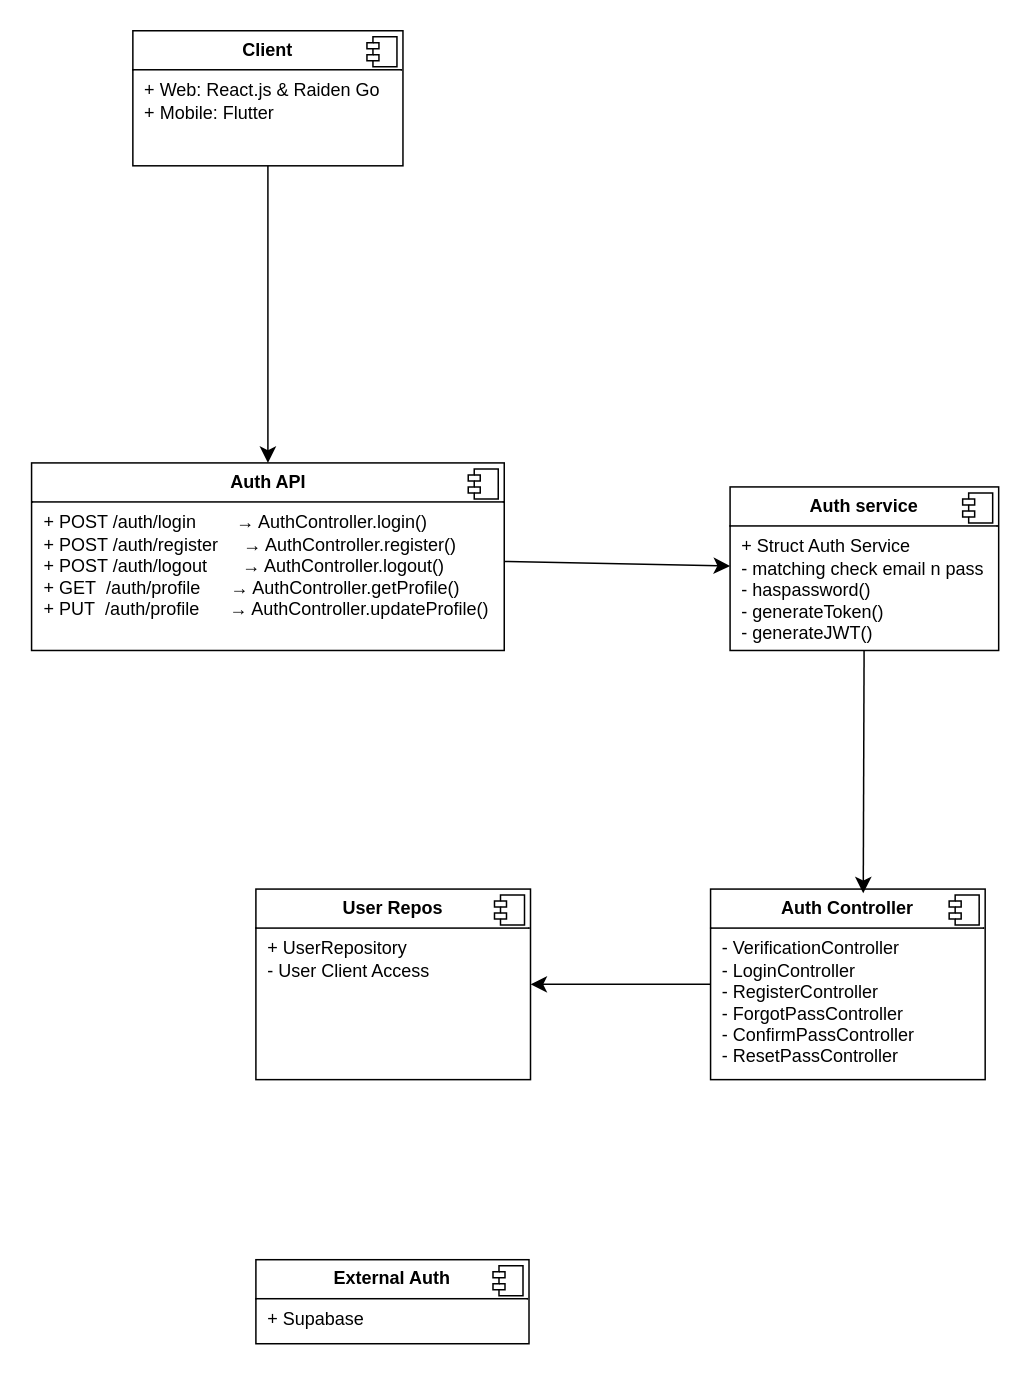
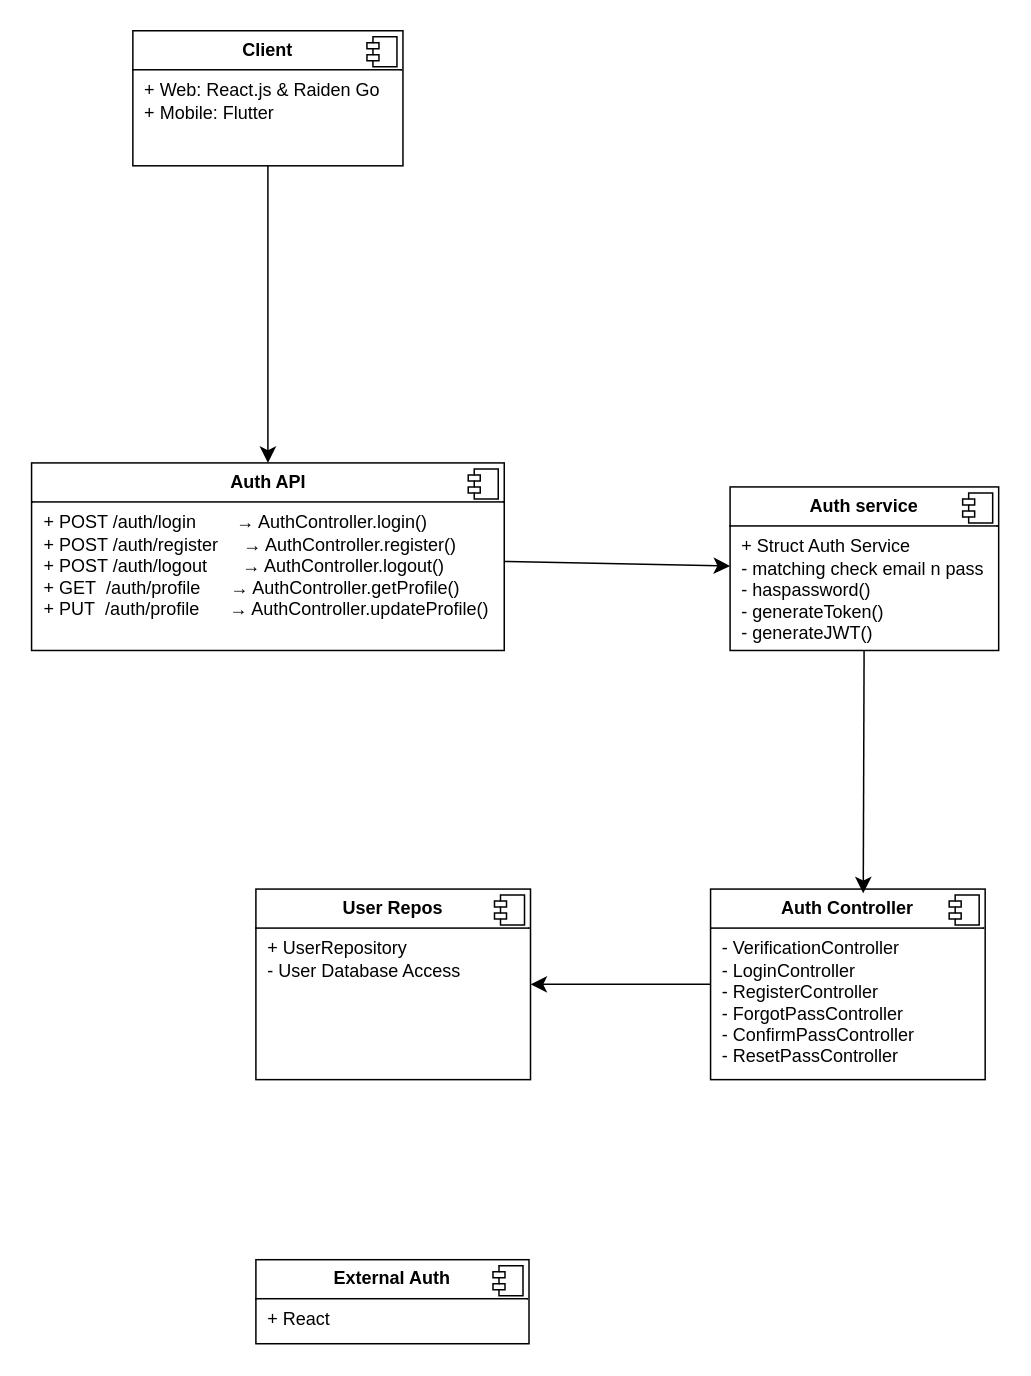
  <mxCell id="0" />
  <mxCell id="1" parent="0" />
  <mxCell id="2" value="&lt;p style=&quot;margin:0px;margin-top:6px;text-align:center;&quot;&gt;&lt;b&gt;Auth service&lt;/b&gt;&lt;/p&gt;&lt;hr size=&quot;1&quot; style=&quot;border-style:solid;&quot;&gt;&lt;p style=&quot;margin:0px;margin-left:8px;&quot;&gt;+ Struct Auth Service&lt;/p&gt;&lt;p style=&quot;margin:0px;margin-left:8px;&quot;&gt;- matching check email n pass&lt;/p&gt;&lt;p style=&quot;margin:0px;margin-left:8px;&quot;&gt;- haspassword()&lt;/p&gt;&lt;p style=&quot;margin:0px;margin-left:8px;&quot;&gt;- generateToken()&lt;/p&gt;&lt;p style=&quot;margin:0px;margin-left:8px;&quot;&gt;- generateJWT()&lt;/p&gt;" style="align=left;overflow=fill;html=1;dropTarget=0;whiteSpace=wrap;" vertex="1" parent="1"><mxGeometry x="486" y="324" width="179" height="109" as="geometry" /></mxCell>
  <mxCell id="3" value="" style="shape=component;jettyWidth=8;jettyHeight=4;" vertex="1" parent="2"><mxGeometry x="1" width="20" height="20" relative="1" as="geometry"><mxPoint x="-24" y="4" as="offset" /></mxGeometry></mxCell>
  <mxCell id="4" style="edgeStyle=none;curved=1;rounded=0;orthogonalLoop=1;jettySize=auto;html=1;fontSize=12;startSize=8;endSize=8;" edge="1" parent="1" source="5" target="2"><mxGeometry relative="1" as="geometry" /></mxCell>
  <mxCell id="5" value="&lt;p style=&quot;margin: 6px 0px 0px; text-align: center;&quot;&gt;&lt;b&gt;Auth API&lt;/b&gt;&lt;/p&gt;&lt;hr size=&quot;1&quot; style=&quot;border-style:solid;&quot;&gt;&lt;p style=&quot;margin:0px;margin-left:8px;&quot;&gt;+ POST /auth/login&amp;nbsp; &amp;nbsp; &amp;nbsp; &amp;nbsp; → AuthController.login()&lt;/p&gt;&lt;p style=&quot;margin:0px;margin-left:8px;&quot;&gt;+ POST /auth/register&amp;nbsp; &amp;nbsp; &amp;nbsp;→ AuthController.register()&lt;/p&gt;&lt;p style=&quot;margin:0px;margin-left:8px;&quot;&gt;+ POST /auth/logout&amp;nbsp; &amp;nbsp; &amp;nbsp; &amp;nbsp;→ AuthController.logout()&lt;/p&gt;&lt;p style=&quot;margin:0px;margin-left:8px;&quot;&gt;+ GET&amp;nbsp; /auth/profile&amp;nbsp; &amp;nbsp; &amp;nbsp; → AuthController.getProfile()&lt;/p&gt;&lt;p style=&quot;margin:0px;margin-left:8px;&quot;&gt;+ PUT&amp;nbsp; /auth/profile&amp;nbsp; &amp;nbsp; &amp;nbsp; → AuthController.updateProfile()&lt;/p&gt;" style="align=left;overflow=fill;html=1;dropTarget=0;whiteSpace=wrap;" vertex="1" parent="1"><mxGeometry x="20.5" y="308" width="315" height="125" as="geometry" /></mxCell>
  <mxCell id="6" value="" style="shape=component;jettyWidth=8;jettyHeight=4;" vertex="1" parent="5"><mxGeometry x="1" width="20" height="20" relative="1" as="geometry"><mxPoint x="-24" y="4" as="offset" /></mxGeometry></mxCell>
  <mxCell id="7" value="" style="edgeStyle=none;curved=1;rounded=0;orthogonalLoop=1;jettySize=auto;html=1;fontSize=12;startSize=8;endSize=8;" edge="1" parent="1" source="8" target="11"><mxGeometry relative="1" as="geometry" /></mxCell>
  <mxCell id="8" value="&lt;p style=&quot;margin:0px;margin-top:6px;text-align:center;&quot;&gt;&lt;b&gt;Auth Controller&lt;/b&gt;&lt;/p&gt;&lt;hr size=&quot;1&quot; style=&quot;border-style:solid;&quot;&gt;&lt;p style=&quot;margin:0px;margin-left:8px;&quot;&gt;- VerificationController&lt;/p&gt;&lt;p style=&quot;margin:0px;margin-left:8px;&quot;&gt;- LoginController&lt;/p&gt;&lt;p style=&quot;margin:0px;margin-left:8px;&quot;&gt;- RegisterController&lt;/p&gt;&lt;p style=&quot;margin:0px;margin-left:8px;&quot;&gt;- ForgotPassController&lt;/p&gt;&lt;p style=&quot;margin:0px;margin-left:8px;&quot;&gt;- ConfirmPassController&lt;/p&gt;&lt;p style=&quot;margin:0px;margin-left:8px;&quot;&gt;- ResetPassController&lt;/p&gt;" style="align=left;overflow=fill;html=1;dropTarget=0;whiteSpace=wrap;" vertex="1" parent="1"><mxGeometry x="473" y="592" width="183" height="127" as="geometry" /></mxCell>
  <mxCell id="9" value="" style="shape=component;jettyWidth=8;jettyHeight=4;" vertex="1" parent="8"><mxGeometry x="1" width="20" height="20" relative="1" as="geometry"><mxPoint x="-24" y="4" as="offset" /></mxGeometry></mxCell>
  <mxCell id="10" style="edgeStyle=none;curved=1;rounded=0;orthogonalLoop=1;jettySize=auto;html=1;entryX=0.556;entryY=0.022;entryDx=0;entryDy=0;entryPerimeter=0;fontSize=12;startSize=8;endSize=8;" edge="1" parent="1" source="2" target="8"><mxGeometry relative="1" as="geometry" /></mxCell>
- <mxCell id="11" value="&lt;p style=&quot;margin:0px;margin-top:6px;text-align:center;&quot;&gt;&lt;b&gt;User Repos&lt;/b&gt;&lt;/p&gt;&lt;hr size=&quot;1&quot; style=&quot;border-style:solid;&quot;&gt;&lt;p style=&quot;margin:0px;margin-left:8px;&quot;&gt;+ UserRepository&lt;/p&gt;&lt;p style=&quot;margin:0px;margin-left:8px;&quot;&gt;- User Client Access&lt;/p&gt;" style="align=left;overflow=fill;html=1;dropTarget=0;whiteSpace=wrap;" vertex="1" parent="1"><mxGeometry x="170" y="592" width="183" height="127" as="geometry" /></mxCell>
+ <mxCell id="11" value="&lt;p style=&quot;margin:0px;margin-top:6px;text-align:center;&quot;&gt;&lt;b&gt;User Repos&lt;/b&gt;&lt;/p&gt;&lt;hr size=&quot;1&quot; style=&quot;border-style:solid;&quot;&gt;&lt;p style=&quot;margin:0px;margin-left:8px;&quot;&gt;+ UserRepository&lt;/p&gt;&lt;p style=&quot;margin:0px;margin-left:8px;&quot;&gt;- User Database Access&lt;/p&gt;" style="align=left;overflow=fill;html=1;dropTarget=0;whiteSpace=wrap;" vertex="1" parent="1"><mxGeometry x="170" y="592" width="183" height="127" as="geometry" /></mxCell>
  <mxCell id="12" value="" style="shape=component;jettyWidth=8;jettyHeight=4;" vertex="1" parent="11"><mxGeometry x="1" width="20" height="20" relative="1" as="geometry"><mxPoint x="-24" y="4" as="offset" /></mxGeometry></mxCell>
  <mxCell id="13" style="edgeStyle=none;curved=1;rounded=0;orthogonalLoop=1;jettySize=auto;html=1;entryX=0.5;entryY=0;entryDx=0;entryDy=0;fontSize=12;startSize=8;endSize=8;" edge="1" parent="1" source="14" target="5"><mxGeometry relative="1" as="geometry" /></mxCell>
  <mxCell id="14" value="&lt;p style=&quot;margin:0px;margin-top:6px;text-align:center;&quot;&gt;&lt;b&gt;Client&lt;/b&gt;&lt;/p&gt;&lt;hr size=&quot;1&quot; style=&quot;border-style:solid;&quot;&gt;&lt;p style=&quot;margin:0px;margin-left:8px;&quot;&gt;+ Web: React.js &amp;amp; Raiden Go&lt;br&gt;+ Mobile: Flutter&lt;/p&gt;" style="align=left;overflow=fill;html=1;dropTarget=0;whiteSpace=wrap;" vertex="1" parent="1"><mxGeometry x="88" y="20" width="180" height="90" as="geometry" /></mxCell>
  <mxCell id="15" value="" style="shape=component;jettyWidth=8;jettyHeight=4;" vertex="1" parent="14"><mxGeometry x="1" width="20" height="20" relative="1" as="geometry"><mxPoint x="-24" y="4" as="offset" /></mxGeometry></mxCell>
- <mxCell id="16" value="&lt;p style=&quot;margin:0px;margin-top:6px;text-align:center;&quot;&gt;&lt;b&gt;External Auth&lt;/b&gt;&lt;/p&gt;&lt;hr size=&quot;1&quot; style=&quot;border-style:solid;&quot;&gt;&lt;p style=&quot;margin:0px;margin-left:8px;&quot;&gt;+ Supabase&lt;/p&gt;" style="align=left;overflow=fill;html=1;dropTarget=0;whiteSpace=wrap;" vertex="1" parent="1"><mxGeometry x="170" y="839" width="182" height="56" as="geometry" /></mxCell>
+ <mxCell id="16" value="&lt;p style=&quot;margin:0px;margin-top:6px;text-align:center;&quot;&gt;&lt;b&gt;External Auth&lt;/b&gt;&lt;/p&gt;&lt;hr size=&quot;1&quot; style=&quot;border-style:solid;&quot;&gt;&lt;p style=&quot;margin:0px;margin-left:8px;&quot;&gt;+ React&lt;/p&gt;" style="align=left;overflow=fill;html=1;dropTarget=0;whiteSpace=wrap;" vertex="1" parent="1"><mxGeometry x="170" y="839" width="182" height="56" as="geometry" /></mxCell>
  <mxCell id="17" value="" style="shape=component;jettyWidth=8;jettyHeight=4;" vertex="1" parent="16"><mxGeometry x="1" width="20" height="20" relative="1" as="geometry"><mxPoint x="-24" y="4" as="offset" /></mxGeometry></mxCell>
